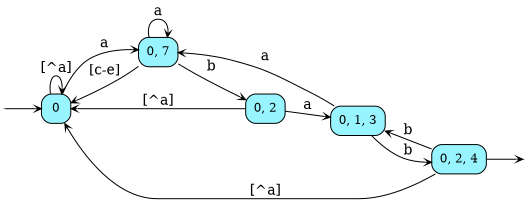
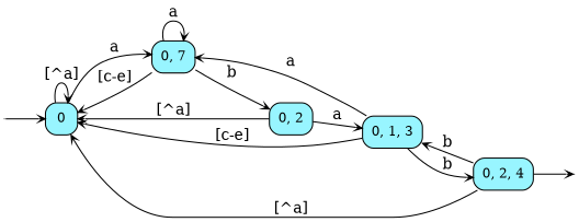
  digraph {
    rankdir=LR
    vcsn_context="letterset<char_letters(abcde)>, b"
    node [shape=box fillcolor=cadetblue1 fixedsize=false fontsize=12 style="filled,rounded"]
    edge [arrowhead=vee arrowsize=.6]
    I0 [shape=point width=0 fillcolor="" fixedsize="" fontsize="" style=""]
    F4 [shape=point width=0 fillcolor="" fixedsize="" fontsize="" style=""]
    n3 [height=0.4 label=0 width=0.4]
    n4 [height=0.4 label="0, 7" width=0.4]
    n5 [height=0.4 label="0, 2" width=0.4]
    n6 [height=0.4 label="0, 1, 3" width=0.4]
    n7 [height=0.4 label="0, 2, 4" width=0.4]
    subgraph sub_1 {
      I0
      F4
    }
    subgraph sub_2 {
      n3
      n4
      n5
      n6
      n7
    }
    I0 -> n3
    n3 -> n3 [label="[^a]"]
    n3 -> n4 [label=a]
    n4 -> n3 [label="[c-e]"]
    n4 -> n4 [label=a]
    n4 -> n5 [label=b]
    n5 -> n3 [label="[^a]"]
    n5 -> n6 [label=a]
+   n6 -> n3 [label="[c-e]"]
    n6 -> n4 [label=a]
    n6 -> n7 [label=b]
    n7 -> F4
    n7 -> n3 [label="[^a]"]
    n7 -> n6 [label=b]
  }
